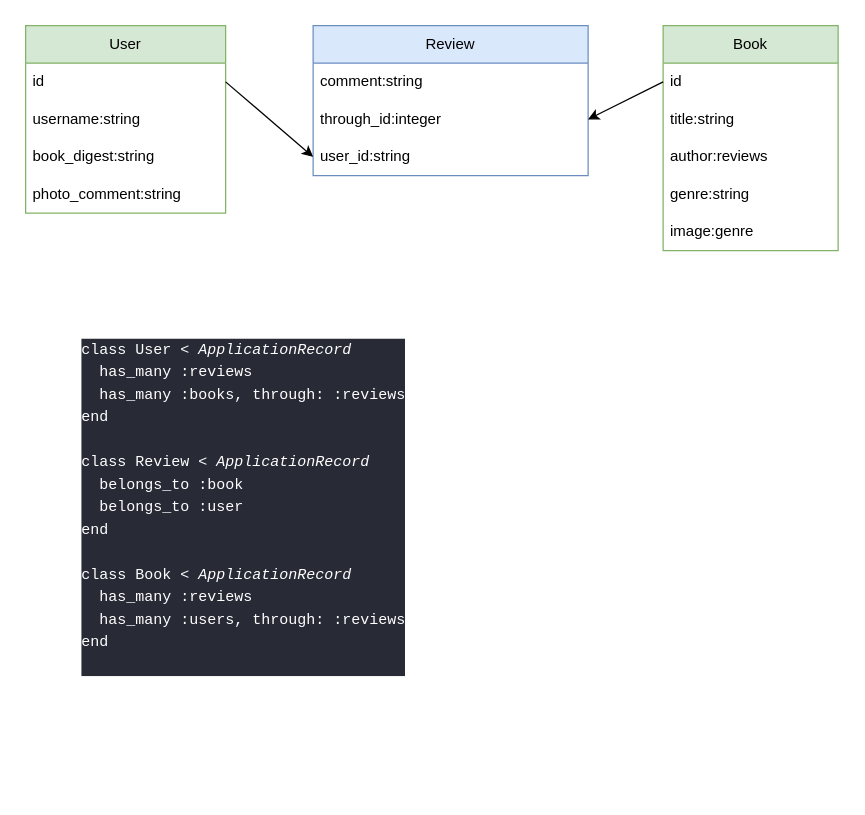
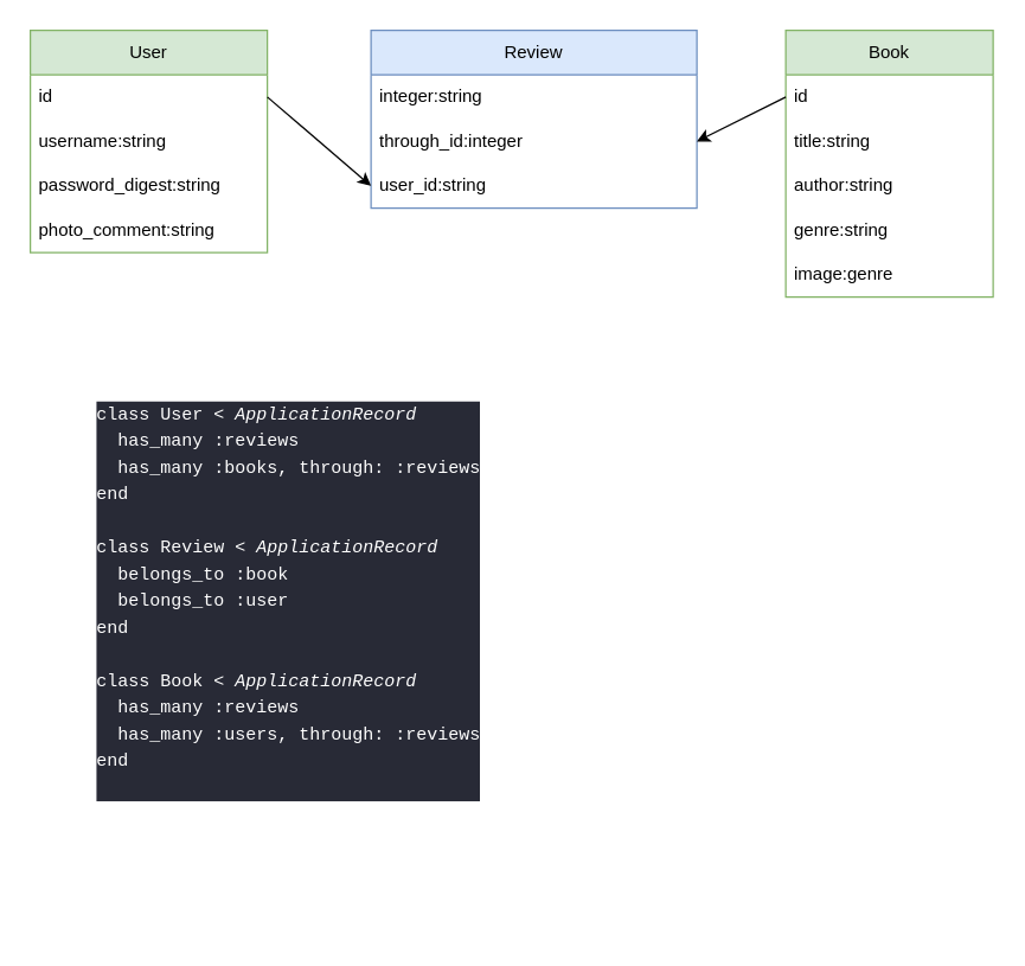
  <mxCell id="0" />
  <mxCell id="1" parent="0" />
  <mxCell id="2" value="Review" style="swimlane;fontStyle=0;childLayout=stackLayout;horizontal=1;startSize=30;horizontalStack=0;resizeParent=1;resizeParentMax=0;resizeLast=0;collapsible=1;marginBottom=0;whiteSpace=wrap;html=1;fillColor=#dae8fc;strokeColor=#6c8ebf;" parent="1" vertex="1"><mxGeometry x="250" y="20" width="220" height="120" as="geometry" /></mxCell>
- <mxCell id="3" value="comment:string" style="text;strokeColor=none;fillColor=none;align=left;verticalAlign=middle;spacingLeft=4;spacingRight=4;overflow=hidden;points=[[0,0.5],[1,0.5]];portConstraint=eastwest;rotatable=0;whiteSpace=wrap;html=1;" parent="2" vertex="1"><mxGeometry y="30" width="220" height="30" as="geometry" /></mxCell>
+ <mxCell id="3" value="integer:string" style="text;strokeColor=none;fillColor=none;align=left;verticalAlign=middle;spacingLeft=4;spacingRight=4;overflow=hidden;points=[[0,0.5],[1,0.5]];portConstraint=eastwest;rotatable=0;whiteSpace=wrap;html=1;" parent="2" vertex="1"><mxGeometry y="30" width="220" height="30" as="geometry" /></mxCell>
  <mxCell id="4" value="through_id:integer" style="text;strokeColor=none;fillColor=none;align=left;verticalAlign=middle;spacingLeft=4;spacingRight=4;overflow=hidden;points=[[0,0.5],[1,0.5]];portConstraint=eastwest;rotatable=0;whiteSpace=wrap;html=1;" parent="2" vertex="1"><mxGeometry y="60" width="220" height="30" as="geometry" /></mxCell>
  <mxCell id="5" value="user_id:string" style="text;strokeColor=none;fillColor=none;align=left;verticalAlign=middle;spacingLeft=4;spacingRight=4;overflow=hidden;points=[[0,0.5],[1,0.5]];portConstraint=eastwest;rotatable=0;whiteSpace=wrap;html=1;" parent="2" vertex="1"><mxGeometry y="90" width="220" height="30" as="geometry" /></mxCell>
  <mxCell id="6" value="User" style="swimlane;fontStyle=0;childLayout=stackLayout;horizontal=1;startSize=30;horizontalStack=0;resizeParent=1;resizeParentMax=0;resizeLast=0;collapsible=1;marginBottom=0;whiteSpace=wrap;html=1;movable=1;resizable=1;rotatable=1;deletable=1;editable=1;connectable=1;container=0;fillColor=#d5e8d4;strokeColor=#82b366;" parent="1" vertex="1"><mxGeometry x="20" y="20" width="160" height="150" as="geometry"><mxRectangle x="80" y="160" width="70" height="30" as="alternateBounds" /></mxGeometry></mxCell>
  <mxCell id="7" value="id" style="text;strokeColor=none;fillColor=none;align=left;verticalAlign=middle;spacingLeft=4;spacingRight=4;overflow=hidden;points=[[0,0.5],[1,0.5]];portConstraint=eastwest;rotatable=0;whiteSpace=wrap;html=1;" parent="6" vertex="1"><mxGeometry y="30" width="160" height="30" as="geometry" /></mxCell>
  <mxCell id="8" value="username:string" style="text;strokeColor=none;fillColor=none;align=left;verticalAlign=middle;spacingLeft=4;spacingRight=4;overflow=hidden;points=[[0,0.5],[1,0.5]];portConstraint=eastwest;rotatable=0;whiteSpace=wrap;html=1;" parent="6" vertex="1"><mxGeometry y="60" width="160" height="30" as="geometry" /></mxCell>
- <mxCell id="9" value="book_digest:string" style="text;strokeColor=none;fillColor=none;align=left;verticalAlign=middle;spacingLeft=4;spacingRight=4;overflow=hidden;points=[[0,0.5],[1,0.5]];portConstraint=eastwest;rotatable=0;whiteSpace=wrap;html=1;" parent="6" vertex="1"><mxGeometry y="90" width="160" height="30" as="geometry" /></mxCell>
+ <mxCell id="9" value="password_digest:string" style="text;strokeColor=none;fillColor=none;align=left;verticalAlign=middle;spacingLeft=4;spacingRight=4;overflow=hidden;points=[[0,0.5],[1,0.5]];portConstraint=eastwest;rotatable=0;whiteSpace=wrap;html=1;" parent="6" vertex="1"><mxGeometry y="90" width="160" height="30" as="geometry" /></mxCell>
  <mxCell id="10" value="photo_comment:string" style="text;strokeColor=none;fillColor=none;align=left;verticalAlign=middle;spacingLeft=4;spacingRight=4;overflow=hidden;points=[[0,0.5],[1,0.5]];portConstraint=eastwest;rotatable=0;whiteSpace=wrap;html=1;" parent="6" vertex="1"><mxGeometry y="120" width="160" height="30" as="geometry" /></mxCell>
  <mxCell id="11" value="Book" style="swimlane;fontStyle=0;childLayout=stackLayout;horizontal=1;startSize=30;horizontalStack=0;resizeParent=1;resizeParentMax=0;resizeLast=0;collapsible=1;marginBottom=0;whiteSpace=wrap;html=1;fillColor=#d5e8d4;strokeColor=#82b366;" parent="1" vertex="1"><mxGeometry x="530" y="20" width="140" height="180" as="geometry" /></mxCell>
  <mxCell id="12" value="id" style="text;strokeColor=none;fillColor=none;align=left;verticalAlign=middle;spacingLeft=4;spacingRight=4;overflow=hidden;points=[[0,0.5],[1,0.5]];portConstraint=eastwest;rotatable=0;whiteSpace=wrap;html=1;" parent="11" vertex="1"><mxGeometry y="30" width="140" height="30" as="geometry" /></mxCell>
  <mxCell id="13" value="title:string" style="text;strokeColor=none;fillColor=none;align=left;verticalAlign=middle;spacingLeft=4;spacingRight=4;overflow=hidden;points=[[0,0.5],[1,0.5]];portConstraint=eastwest;rotatable=0;whiteSpace=wrap;html=1;" parent="11" vertex="1"><mxGeometry y="60" width="140" height="30" as="geometry" /></mxCell>
- <mxCell id="14" value="author:reviews" style="text;strokeColor=none;fillColor=none;align=left;verticalAlign=middle;spacingLeft=4;spacingRight=4;overflow=hidden;points=[[0,0.5],[1,0.5]];portConstraint=eastwest;rotatable=0;whiteSpace=wrap;html=1;" parent="11" vertex="1"><mxGeometry y="90" width="140" height="30" as="geometry" /></mxCell>
+ <mxCell id="14" value="author:string" style="text;strokeColor=none;fillColor=none;align=left;verticalAlign=middle;spacingLeft=4;spacingRight=4;overflow=hidden;points=[[0,0.5],[1,0.5]];portConstraint=eastwest;rotatable=0;whiteSpace=wrap;html=1;" parent="11" vertex="1"><mxGeometry y="90" width="140" height="30" as="geometry" /></mxCell>
  <mxCell id="15" value="genre:string" style="text;strokeColor=none;fillColor=none;align=left;verticalAlign=middle;spacingLeft=4;spacingRight=4;overflow=hidden;points=[[0,0.5],[1,0.5]];portConstraint=eastwest;rotatable=0;whiteSpace=wrap;html=1;" parent="11" vertex="1"><mxGeometry y="120" width="140" height="30" as="geometry" /></mxCell>
  <mxCell id="16" value="image:genre" style="text;strokeColor=none;fillColor=none;align=left;verticalAlign=middle;spacingLeft=4;spacingRight=4;overflow=hidden;points=[[0,0.5],[1,0.5]];portConstraint=eastwest;rotatable=0;whiteSpace=wrap;html=1;" parent="11" vertex="1"><mxGeometry y="150" width="140" height="30" as="geometry" /></mxCell>
  <mxCell id="17" value="" style="endArrow=classic;html=1;rounded=0;fontColor=#000099;exitX=1;exitY=0.5;exitDx=0;exitDy=0;entryX=0;entryY=0.5;entryDx=0;entryDy=0;" parent="1" source="7" target="5" edge="1"><mxGeometry width="50" height="50" relative="1" as="geometry"><mxPoint x="280" y="220" as="sourcePoint" /><mxPoint x="330" y="170" as="targetPoint" /></mxGeometry></mxCell>
  <mxCell id="18" value="" style="endArrow=classic;html=1;rounded=0;fontColor=#000099;exitX=0;exitY=0.5;exitDx=0;exitDy=0;entryX=1;entryY=0.5;entryDx=0;entryDy=0;" parent="1" source="12" target="4" edge="1"><mxGeometry width="50" height="50" relative="1" as="geometry"><mxPoint x="280" y="220" as="sourcePoint" /><mxPoint x="330" y="170" as="targetPoint" /></mxGeometry></mxCell>
  <mxCell id="19" value="&lt;h1&gt;&lt;font color=&quot;#ffffff&quot;&gt;&lt;br&gt;&lt;/font&gt;&lt;/h1&gt;&lt;div style=&quot;background-color: rgb(40, 42, 54); font-family: Menlo, Monaco, &amp;quot;Courier New&amp;quot;, monospace; line-height: 18px;&quot;&gt;&lt;div style=&quot;&quot;&gt;&lt;font color=&quot;#ffffff&quot;&gt;class User&lt;span style=&quot;font-style: italic;&quot;&gt; &lt;/span&gt;&lt;span style=&quot;font-style: italic;&quot;&gt;&amp;lt;&lt;/span&gt;&lt;span style=&quot;font-style: italic;&quot;&gt; ApplicationRecord&lt;/span&gt;&lt;/font&gt;&lt;/div&gt;&lt;div style=&quot;&quot;&gt;&lt;font color=&quot;#ffffff&quot;&gt;&amp;nbsp; has_many :reviews&lt;/font&gt;&lt;/div&gt;&lt;div style=&quot;&quot;&gt;&lt;font color=&quot;#ffffff&quot;&gt;&amp;nbsp; has_many :books, through: :reviews&lt;/font&gt;&lt;/div&gt;&lt;div style=&quot;&quot;&gt;&lt;font color=&quot;#ffffff&quot;&gt;end&lt;/font&gt;&lt;/div&gt;&lt;font color=&quot;#ffffff&quot;&gt;&lt;br&gt;&lt;/font&gt;&lt;div style=&quot;&quot;&gt;&lt;font color=&quot;#ffffff&quot;&gt;class&amp;nbsp;Review&lt;span style=&quot;font-style: italic;&quot;&gt;&amp;nbsp;&lt;/span&gt;&lt;span style=&quot;font-style: italic;&quot;&gt;&amp;lt;&lt;/span&gt;&lt;span style=&quot;font-style: italic;&quot;&gt; ApplicationRecord&lt;/span&gt;&lt;/font&gt;&lt;/div&gt;&lt;div style=&quot;&quot;&gt;&lt;font color=&quot;#ffffff&quot;&gt;&amp;nbsp; belongs_to :book&lt;/font&gt;&lt;/div&gt;&lt;div style=&quot;&quot;&gt;&lt;font color=&quot;#ffffff&quot;&gt;&amp;nbsp; belongs_to :user&lt;/font&gt;&lt;/div&gt;&lt;div style=&quot;&quot;&gt;&lt;font color=&quot;#ffffff&quot;&gt;end&lt;/font&gt;&lt;/div&gt;&lt;font color=&quot;#ffffff&quot;&gt;&lt;br&gt;&lt;/font&gt;&lt;div style=&quot;&quot;&gt;&lt;font color=&quot;#ffffff&quot;&gt;class&amp;nbsp;Book&lt;span style=&quot;font-style: italic;&quot;&gt;&amp;nbsp;&lt;/span&gt;&lt;span style=&quot;font-style: italic;&quot;&gt;&amp;lt;&lt;/span&gt;&lt;span style=&quot;font-style: italic;&quot;&gt; ApplicationRecord&lt;/span&gt;&lt;/font&gt;&lt;/div&gt;&lt;div style=&quot;&quot;&gt;&lt;font color=&quot;#ffffff&quot;&gt;&amp;nbsp; has_many :reviews&lt;/font&gt;&lt;/div&gt;&lt;div style=&quot;&quot;&gt;&lt;font color=&quot;#ffffff&quot;&gt;&amp;nbsp; has_many&amp;nbsp;:users, through: :reviews&lt;/font&gt;&lt;/div&gt;&lt;div style=&quot;&quot;&gt;&lt;font color=&quot;#ffffff&quot;&gt;end&lt;/font&gt;&lt;/div&gt;&lt;br&gt;&lt;/div&gt;" style="text;html=1;strokeColor=none;fillColor=none;spacing=5;spacingTop=-20;whiteSpace=wrap;overflow=hidden;rounded=0;fontColor=#000099;" parent="1" vertex="1"><mxGeometry x="60" y="220" width="520" height="410" as="geometry" /></mxCell>
